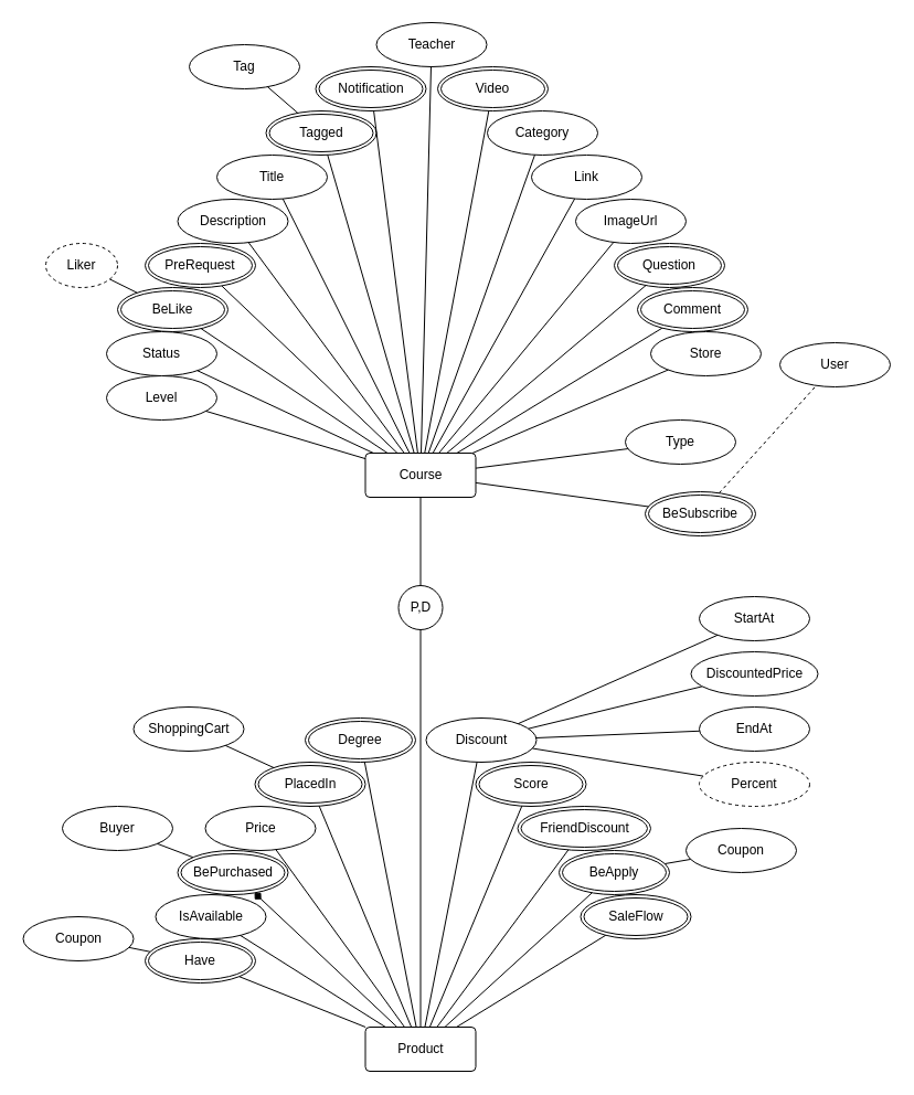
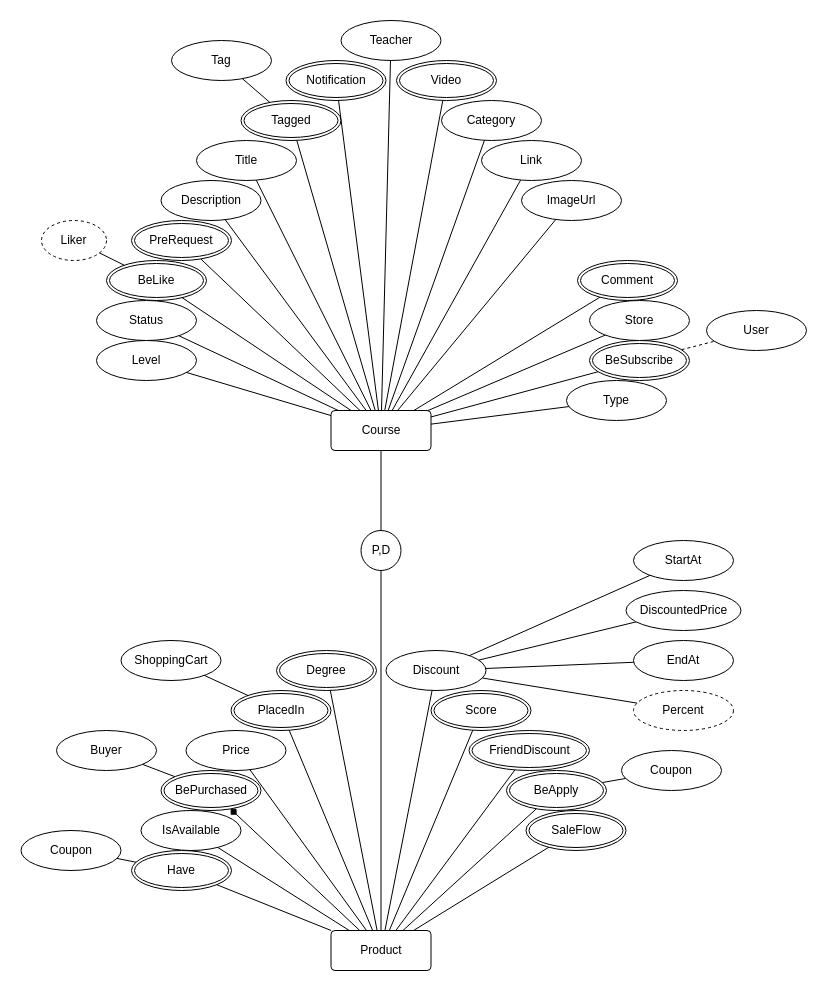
  <mxCell id="0" />
  <mxCell id="1" parent="0" />
  <mxCell id="2" value="FriendDiscount" style="ellipse;shape=doubleEllipse;margin=3;whiteSpace=wrap;html=1;align=center;" parent="1" vertex="1"><mxGeometry x="468.5" y="730" width="120.5" height="40" as="geometry" /></mxCell>
  <mxCell id="3" value="Teacher" style="ellipse;whiteSpace=wrap;html=1;align=center;" parent="1" vertex="1"><mxGeometry x="340.5" y="20" width="100" height="40" as="geometry" /></mxCell>
  <mxCell id="4" value="Description" style="ellipse;whiteSpace=wrap;html=1;align=center;" parent="1" vertex="1"><mxGeometry x="160.5" y="180" width="100" height="40" as="geometry" /></mxCell>
  <mxCell id="5" value="Price" style="ellipse;whiteSpace=wrap;html=1;align=center;" parent="1" vertex="1"><mxGeometry x="185.5" y="730" width="100" height="40" as="geometry" /></mxCell>
  <mxCell id="6" value="Title" style="ellipse;whiteSpace=wrap;html=1;align=center;" parent="1" vertex="1"><mxGeometry x="196" y="140" width="100" height="40" as="geometry" /></mxCell>
  <mxCell id="7" value="Category" style="ellipse;whiteSpace=wrap;html=1;align=center;" parent="1" vertex="1"><mxGeometry x="441" y="100" width="100" height="40" as="geometry" /></mxCell>
  <mxCell id="8" value="Link" style="ellipse;whiteSpace=wrap;html=1;align=center;" parent="1" vertex="1"><mxGeometry x="481" y="140" width="100" height="40" as="geometry" /></mxCell>
  <mxCell id="9" value="Discount" style="ellipse;whiteSpace=wrap;html=1;align=center;" parent="1" vertex="1"><mxGeometry x="385.5" y="650" width="100" height="40" as="geometry" /></mxCell>
  <mxCell id="10" value="PreRequest" style="ellipse;shape=doubleEllipse;margin=3;whiteSpace=wrap;html=1;align=center;" parent="1" vertex="1"><mxGeometry x="131" y="220" width="100" height="40" as="geometry" /></mxCell>
  <mxCell id="11" value="BePurchased" style="ellipse;shape=doubleEllipse;margin=3;whiteSpace=wrap;html=1;align=center;" parent="1" vertex="1"><mxGeometry x="160.5" y="770" width="100" height="40" as="geometry" /></mxCell>
- <mxCell id="12" value="Question" style="ellipse;shape=doubleEllipse;margin=3;whiteSpace=wrap;html=1;align=center;" parent="1" vertex="1"><mxGeometry x="556" y="220" width="100" height="40" as="geometry" /></mxCell>
  <mxCell id="13" value="Video" style="ellipse;shape=doubleEllipse;margin=3;whiteSpace=wrap;html=1;align=center;" parent="1" vertex="1"><mxGeometry x="396" y="60" width="100" height="40" as="geometry" /></mxCell>
  <mxCell id="14" value="Notification" style="ellipse;shape=doubleEllipse;margin=3;whiteSpace=wrap;html=1;align=center;" parent="1" vertex="1"><mxGeometry x="285.5" y="60" width="100" height="40" as="geometry" /></mxCell>
  <mxCell id="15" value="Tagged" style="ellipse;shape=doubleEllipse;margin=3;whiteSpace=wrap;html=1;align=center;" parent="1" vertex="1"><mxGeometry x="240.5" y="100" width="100" height="40" as="geometry" /></mxCell>
  <mxCell id="16" value="Score" style="ellipse;shape=doubleEllipse;margin=3;whiteSpace=wrap;html=1;align=center;" parent="1" vertex="1"><mxGeometry x="430.5" y="690" width="100" height="40" as="geometry" /></mxCell>
  <mxCell id="17" value="Course" style="rounded=1;arcSize=10;whiteSpace=wrap;html=1;align=center;" parent="1" vertex="1"><mxGeometry x="330.5" y="410" width="100" height="40" as="geometry" /></mxCell>
  <mxCell id="18" value="" style="endArrow=none;html=1;rounded=0;" parent="1" source="17" target="6" edge="1"><mxGeometry width="50" height="50" relative="1" as="geometry"><mxPoint x="150.5" y="80" as="sourcePoint" /><mxPoint x="200.5" y="30" as="targetPoint" /></mxGeometry></mxCell>
  <mxCell id="19" value="" style="endArrow=none;html=1;rounded=0;" parent="1" source="79" target="5" edge="1"><mxGeometry width="50" height="50" relative="1" as="geometry"><mxPoint x="435.5" y="221" as="sourcePoint" /><mxPoint x="147.5" y="114" as="targetPoint" /></mxGeometry></mxCell>
  <mxCell id="20" value="" style="endArrow=none;html=1;rounded=0;" parent="1" source="17" target="7" edge="1"><mxGeometry width="50" height="50" relative="1" as="geometry"><mxPoint x="447.5" y="90" as="sourcePoint" /><mxPoint x="250.5" y="-14" as="targetPoint" /></mxGeometry></mxCell>
  <mxCell id="21" value="" style="endArrow=none;html=1;rounded=0;" parent="1" source="17" target="8" edge="1"><mxGeometry width="50" height="50" relative="1" as="geometry"><mxPoint x="463.5" y="90" as="sourcePoint" /><mxPoint x="350.5" y="-12" as="targetPoint" /></mxGeometry></mxCell>
  <mxCell id="22" value="" style="endArrow=none;html=1;rounded=0;" parent="1" source="17" target="4" edge="1"><mxGeometry width="50" height="50" relative="1" as="geometry"><mxPoint x="479.5" y="90" as="sourcePoint" /><mxPoint x="446.5" y="-10" as="targetPoint" /></mxGeometry></mxCell>
  <mxCell id="23" value="" style="endArrow=none;html=1;rounded=0;" parent="1" source="17" target="3" edge="1"><mxGeometry width="50" height="50" relative="1" as="geometry"><mxPoint x="494.5" y="90" as="sourcePoint" /><mxPoint x="541.5" y="-10" as="targetPoint" /></mxGeometry></mxCell>
  <mxCell id="24" value="" style="endArrow=none;html=1;rounded=0;" parent="1" source="79" target="9" edge="1"><mxGeometry width="50" height="50" relative="1" as="geometry"><mxPoint x="510.5" y="220" as="sourcePoint" /><mxPoint x="638.5" y="118" as="targetPoint" /></mxGeometry></mxCell>
  <mxCell id="25" value="" style="endArrow=none;html=1;rounded=0;" parent="1" source="17" target="13" edge="1"><mxGeometry width="50" height="50" relative="1" as="geometry"><mxPoint x="407.5" y="-50" as="sourcePoint" /><mxPoint x="453.5" y="-180" as="targetPoint" /></mxGeometry></mxCell>
  <mxCell id="26" value="" style="endArrow=none;html=1;rounded=0;" parent="1" source="17" target="10" edge="1"><mxGeometry width="50" height="50" relative="1" as="geometry"><mxPoint x="418.5" y="-50" as="sourcePoint" /><mxPoint x="503.5" y="-141" as="targetPoint" /></mxGeometry></mxCell>
  <mxCell id="27" value="" style="endArrow=none;html=1;rounded=0;" parent="1" source="79" target="16" edge="1"><mxGeometry width="50" height="50" relative="1" as="geometry"><mxPoint x="440.5" y="50" as="sourcePoint" /><mxPoint x="529.5" y="6" as="targetPoint" /></mxGeometry></mxCell>
- <mxCell id="28" value="" style="endArrow=none;html=1;rounded=0;" parent="1" source="17" target="12" edge="1"><mxGeometry width="50" height="50" relative="1" as="geometry"><mxPoint x="420.5" y="60" as="sourcePoint" /><mxPoint x="470.5" y="10" as="targetPoint" /></mxGeometry></mxCell>
  <mxCell id="29" value="" style="endArrow=none;html=1;rounded=0;" parent="1" source="17" target="15" edge="1"><mxGeometry width="50" height="50" relative="1" as="geometry"><mxPoint x="500.5" y="140" as="sourcePoint" /><mxPoint x="550.5" y="90" as="targetPoint" /></mxGeometry></mxCell>
  <mxCell id="30" value="Tag" style="ellipse;whiteSpace=wrap;html=1;align=center;" parent="1" vertex="1"><mxGeometry x="171" y="40" width="100" height="40" as="geometry" /></mxCell>
  <mxCell id="31" value="" style="endArrow=none;html=1;rounded=0;" parent="1" source="15" target="30" edge="1"><mxGeometry width="50" height="50" relative="1" as="geometry"><mxPoint x="660.5" y="90" as="sourcePoint" /><mxPoint x="710.5" y="40" as="targetPoint" /></mxGeometry></mxCell>
  <mxCell id="32" value="" style="endArrow=diamond;html=1;rounded=0;" parent="1" source="79" target="11" edge="1"><mxGeometry width="50" height="50" relative="1" as="geometry"><mxPoint x="250.5" y="80" as="sourcePoint" /><mxPoint x="300.5" y="30" as="targetPoint" /></mxGeometry></mxCell>
  <mxCell id="33" value="Buyer" style="ellipse;whiteSpace=wrap;html=1;align=center;" parent="1" vertex="1"><mxGeometry x="56" y="730" width="100" height="40" as="geometry" /></mxCell>
  <mxCell id="34" value="" style="endArrow=none;html=1;rounded=0;" parent="1" source="11" target="33" edge="1"><mxGeometry width="50" height="50" relative="1" as="geometry"><mxPoint x="100.5" y="240" as="sourcePoint" /><mxPoint x="150.5" y="190" as="targetPoint" /></mxGeometry></mxCell>
  <mxCell id="35" value="" style="endArrow=none;html=1;rounded=0;" parent="1" source="79" target="2" edge="1"><mxGeometry width="50" height="50" relative="1" as="geometry"><mxPoint x="510.5" y="300" as="sourcePoint" /><mxPoint x="560.5" y="250" as="targetPoint" /></mxGeometry></mxCell>
  <mxCell id="36" value="" style="endArrow=none;html=1;rounded=0;" parent="1" source="17" target="14" edge="1"><mxGeometry width="50" height="50" relative="1" as="geometry"><mxPoint x="371.5" y="140" as="sourcePoint" /><mxPoint x="389.5" y="-220" as="targetPoint" /></mxGeometry></mxCell>
  <mxCell id="37" value="" style="endArrow=none;html=1;rounded=0;" parent="1" source="44" target="9" edge="1"><mxGeometry relative="1" as="geometry"><mxPoint x="463.027" y="-140.024" as="sourcePoint" /><mxPoint x="275.5" y="320" as="targetPoint" /></mxGeometry></mxCell>
  <mxCell id="38" value="StartAt" style="ellipse;whiteSpace=wrap;html=1;align=center;" parent="1" vertex="1"><mxGeometry x="633" y="540" width="100" height="40" as="geometry" /></mxCell>
  <mxCell id="39" value="" style="endArrow=none;html=1;rounded=0;" parent="1" source="38" target="9" edge="1"><mxGeometry relative="1" as="geometry"><mxPoint x="115.5" y="340" as="sourcePoint" /><mxPoint x="275.5" y="340" as="targetPoint" /></mxGeometry></mxCell>
  <mxCell id="40" value="EndAt" style="ellipse;whiteSpace=wrap;html=1;align=center;" parent="1" vertex="1"><mxGeometry x="633" y="640" width="100" height="40" as="geometry" /></mxCell>
  <mxCell id="41" value="" style="endArrow=none;html=1;rounded=0;" parent="1" source="40" target="9" edge="1"><mxGeometry relative="1" as="geometry"><mxPoint x="95.5" y="330" as="sourcePoint" /><mxPoint x="255.5" y="330" as="targetPoint" /></mxGeometry></mxCell>
  <mxCell id="42" value="" style="endArrow=none;html=1;rounded=0;" parent="1" source="43" target="9" edge="1"><mxGeometry relative="1" as="geometry"><mxPoint x="134.5" y="284" as="sourcePoint" /><mxPoint x="285.5" y="330" as="targetPoint" /></mxGeometry></mxCell>
  <mxCell id="43" value="DiscountedPrice" style="ellipse;whiteSpace=wrap;html=1;align=center;" parent="1" vertex="1"><mxGeometry x="625.5" y="590" width="115" height="40" as="geometry" /></mxCell>
  <mxCell id="44" value="Percent" style="ellipse;whiteSpace=wrap;html=1;align=center;dashed=1;" parent="1" vertex="1"><mxGeometry x="633" y="690" width="100" height="40" as="geometry" /></mxCell>
  <mxCell id="45" value="BeLike" style="ellipse;shape=doubleEllipse;margin=3;whiteSpace=wrap;html=1;align=center;" parent="1" vertex="1"><mxGeometry x="106" y="260" width="100" height="40" as="geometry" /></mxCell>
  <mxCell id="46" value="" style="endArrow=none;html=1;rounded=0;" parent="1" source="45" target="17" edge="1"><mxGeometry relative="1" as="geometry"><mxPoint x="155.5" y="220" as="sourcePoint" /><mxPoint x="315.5" y="220" as="targetPoint" /></mxGeometry></mxCell>
  <mxCell id="47" value="Liker" style="ellipse;whiteSpace=wrap;html=1;align=center;dashed=1;" parent="1" vertex="1"><mxGeometry x="41" y="220" width="65" height="40" as="geometry" /></mxCell>
  <mxCell id="48" value="" style="endArrow=none;html=1;rounded=0;" parent="1" source="45" target="47" edge="1"><mxGeometry relative="1" as="geometry"><mxPoint x="25.5" y="220" as="sourcePoint" /><mxPoint x="185.5" y="220" as="targetPoint" /></mxGeometry></mxCell>
  <mxCell id="49" value="IsAvailable" style="ellipse;whiteSpace=wrap;html=1;align=center;" parent="1" vertex="1"><mxGeometry x="140.5" y="810" width="100" height="40" as="geometry" /></mxCell>
  <mxCell id="50" value="" style="endArrow=none;html=1;rounded=0;" parent="1" source="49" target="79" edge="1"><mxGeometry relative="1" as="geometry"><mxPoint x="255.5" y="240" as="sourcePoint" /><mxPoint x="415.5" y="240" as="targetPoint" /></mxGeometry></mxCell>
  <mxCell id="51" value="Status" style="ellipse;whiteSpace=wrap;html=1;align=center;" parent="1" vertex="1"><mxGeometry x="96" y="300" width="100" height="40" as="geometry" /></mxCell>
  <mxCell id="52" value="" style="endArrow=none;html=1;rounded=0;" parent="1" source="51" target="17" edge="1"><mxGeometry relative="1" as="geometry"><mxPoint x="205.5" y="270" as="sourcePoint" /><mxPoint x="365.5" y="270" as="targetPoint" /></mxGeometry></mxCell>
  <mxCell id="53" value="Level" style="ellipse;whiteSpace=wrap;html=1;align=center;" parent="1" vertex="1"><mxGeometry x="96" y="340" width="100" height="40" as="geometry" /></mxCell>
  <mxCell id="54" value="" style="endArrow=none;html=1;rounded=0;" parent="1" source="53" target="17" edge="1"><mxGeometry relative="1" as="geometry"><mxPoint x="215.5" y="300" as="sourcePoint" /><mxPoint x="375.5" y="300" as="targetPoint" /></mxGeometry></mxCell>
  <mxCell id="55" value="ImageUrl" style="ellipse;whiteSpace=wrap;html=1;align=center;" parent="1" vertex="1"><mxGeometry x="521" y="180" width="100" height="40" as="geometry" /></mxCell>
  <mxCell id="56" value="" style="endArrow=none;html=1;rounded=0;" parent="1" source="17" target="55" edge="1"><mxGeometry relative="1" as="geometry"><mxPoint x="495.5" y="350" as="sourcePoint" /><mxPoint x="655.5" y="350" as="targetPoint" /></mxGeometry></mxCell>
  <mxCell id="57" value="" style="endArrow=none;html=1;rounded=0;" parent="1" source="17" target="58" edge="1"><mxGeometry relative="1" as="geometry"><mxPoint x="515.5" y="270" as="sourcePoint" /><mxPoint x="727.315" y="192.911" as="targetPoint" /></mxGeometry></mxCell>
  <mxCell id="58" value="Comment" style="ellipse;shape=doubleEllipse;margin=3;whiteSpace=wrap;html=1;align=center;" parent="1" vertex="1"><mxGeometry x="576.995" y="260.001" width="100" height="40" as="geometry" /></mxCell>
  <mxCell id="59" value="Store" style="ellipse;whiteSpace=wrap;html=1;align=center;" parent="1" vertex="1"><mxGeometry x="589" y="300" width="100" height="40" as="geometry" /></mxCell>
  <mxCell id="60" value="" style="endArrow=none;html=1;rounded=0;" parent="1" source="17" target="59" edge="1"><mxGeometry width="50" height="50" relative="1" as="geometry"><mxPoint x="601" y="350" as="sourcePoint" /><mxPoint x="651" y="300" as="targetPoint" /></mxGeometry></mxCell>
  <mxCell id="61" value="BeApply" style="ellipse;shape=doubleEllipse;margin=3;whiteSpace=wrap;html=1;align=center;" parent="1" vertex="1"><mxGeometry x="505.995" y="770.001" width="100" height="40" as="geometry" /></mxCell>
  <mxCell id="62" value="" style="endArrow=none;html=1;rounded=0;" parent="1" source="79" target="61" edge="1"><mxGeometry width="50" height="50" relative="1" as="geometry"><mxPoint x="581" y="490" as="sourcePoint" /><mxPoint x="631" y="440" as="targetPoint" /></mxGeometry></mxCell>
  <mxCell id="63" value="Coupon" style="ellipse;whiteSpace=wrap;html=1;align=center;" parent="1" vertex="1"><mxGeometry x="621" y="750" width="100" height="40" as="geometry" /></mxCell>
  <mxCell id="64" value="" style="endArrow=none;html=1;rounded=0;" parent="1" source="61" target="63" edge="1"><mxGeometry width="50" height="50" relative="1" as="geometry"><mxPoint x="901" y="450" as="sourcePoint" /><mxPoint x="951" y="400" as="targetPoint" /></mxGeometry></mxCell>
- <mxCell id="65" value="BeSubscribe" style="ellipse;shape=doubleEllipse;margin=3;whiteSpace=wrap;html=1;align=center;" parent="1" vertex="1"><mxGeometry x="584" y="445" width="100" height="40" as="geometry" /></mxCell>
+ <mxCell id="65" value="BeSubscribe" style="ellipse;shape=doubleEllipse;margin=3;whiteSpace=wrap;html=1;align=center;" parent="1" vertex="1"><mxGeometry x="589" y="340" width="100" height="40" as="geometry" /></mxCell>
  <mxCell id="66" value="User" style="ellipse;whiteSpace=wrap;html=1;align=center;" parent="1" vertex="1"><mxGeometry x="706" y="310" width="100" height="40" as="geometry" /></mxCell>
  <mxCell id="67" value="" style="endArrow=none;html=1;rounded=0;dashed=1;" parent="1" source="65" target="66" edge="1"><mxGeometry relative="1" as="geometry"><mxPoint x="901" y="370" as="sourcePoint" /><mxPoint x="1061" y="370" as="targetPoint" /></mxGeometry></mxCell>
  <mxCell id="68" value="" style="endArrow=none;html=1;rounded=0;" parent="1" source="17" target="65" edge="1"><mxGeometry width="50" height="50" relative="1" as="geometry"><mxPoint x="731" y="430" as="sourcePoint" /><mxPoint x="781" y="380" as="targetPoint" /></mxGeometry></mxCell>
  <mxCell id="69" value="PlacedIn" style="ellipse;shape=doubleEllipse;margin=3;whiteSpace=wrap;html=1;align=center;" parent="1" vertex="1"><mxGeometry x="230.5" y="690" width="100" height="40" as="geometry" /></mxCell>
  <mxCell id="70" value="" style="endArrow=none;html=1;rounded=0;" parent="1" source="69" target="79" edge="1"><mxGeometry relative="1" as="geometry"><mxPoint x="31" y="490" as="sourcePoint" /><mxPoint x="191" y="490" as="targetPoint" /></mxGeometry></mxCell>
  <mxCell id="71" value="ShoppingCart" style="ellipse;whiteSpace=wrap;html=1;align=center;" parent="1" vertex="1"><mxGeometry x="120.5" y="640" width="100" height="40" as="geometry" /></mxCell>
  <mxCell id="72" value="" style="endArrow=none;html=1;rounded=0;" parent="1" source="71" target="69" edge="1"><mxGeometry relative="1" as="geometry"><mxPoint x="-159" y="510" as="sourcePoint" /><mxPoint x="1" y="510" as="targetPoint" /></mxGeometry></mxCell>
  <mxCell id="73" value="Degree" style="ellipse;shape=doubleEllipse;margin=3;whiteSpace=wrap;html=1;align=center;" parent="1" vertex="1"><mxGeometry x="276" y="650" width="100" height="40" as="geometry" /></mxCell>
  <mxCell id="74" value="" style="endArrow=none;html=1;rounded=0;" parent="1" source="73" target="79" edge="1"><mxGeometry relative="1" as="geometry"><mxPoint x="1" y="560" as="sourcePoint" /><mxPoint x="161" y="560" as="targetPoint" /></mxGeometry></mxCell>
  <mxCell id="75" value="SaleFlow" style="ellipse;shape=doubleEllipse;margin=3;whiteSpace=wrap;html=1;align=center;" parent="1" vertex="1"><mxGeometry x="525.5" y="810" width="100" height="40" as="geometry" /></mxCell>
  <mxCell id="76" value="" style="endArrow=none;html=1;rounded=0;" parent="1" source="79" target="75" edge="1"><mxGeometry relative="1" as="geometry"><mxPoint x="481" y="550" as="sourcePoint" /><mxPoint x="641" y="550" as="targetPoint" /></mxGeometry></mxCell>
  <mxCell id="77" value="" style="endArrow=none;html=1;rounded=0;" edge="1" parent="1" source="17" target="78"><mxGeometry relative="1" as="geometry"><mxPoint x="380.5" y="580" as="sourcePoint" /><mxPoint x="211" y="780" as="targetPoint" /></mxGeometry></mxCell>
  <mxCell id="78" value="P,D" style="ellipse;whiteSpace=wrap;html=1;" vertex="1" parent="1"><mxGeometry x="360.5" y="530" width="40" height="40" as="geometry" /></mxCell>
  <mxCell id="79" value="Product" style="rounded=1;arcSize=10;whiteSpace=wrap;html=1;align=center;" vertex="1" parent="1"><mxGeometry x="330.5" y="930" width="100" height="40" as="geometry" /></mxCell>
  <mxCell id="80" value="" style="endArrow=none;html=1;rounded=0;" edge="1" parent="1" source="79" target="78"><mxGeometry relative="1" as="geometry"><mxPoint x="-19" y="810" as="sourcePoint" /><mxPoint x="141" y="810" as="targetPoint" /></mxGeometry></mxCell>
  <mxCell id="81" value="Type" style="ellipse;whiteSpace=wrap;html=1;align=center;" vertex="1" parent="1"><mxGeometry x="566" y="380" width="100" height="40" as="geometry" /></mxCell>
  <mxCell id="82" value="" style="endArrow=none;html=1;rounded=0;" edge="1" parent="1" source="17" target="81"><mxGeometry width="50" height="50" relative="1" as="geometry"><mxPoint x="441" y="426" as="sourcePoint" /><mxPoint x="608" y="381" as="targetPoint" /></mxGeometry></mxCell>
  <mxCell id="83" value="Have" style="ellipse;shape=doubleEllipse;margin=3;whiteSpace=wrap;html=1;align=center;" vertex="1" parent="1"><mxGeometry x="131" y="850" width="100" height="40" as="geometry" /></mxCell>
  <mxCell id="84" value="Coupon" style="ellipse;whiteSpace=wrap;html=1;align=center;" vertex="1" parent="1"><mxGeometry x="20.5" y="830" width="100" height="40" as="geometry" /></mxCell>
  <mxCell id="85" value="" style="endArrow=none;html=1;rounded=0;" edge="1" parent="1" source="84" target="83"><mxGeometry relative="1" as="geometry"><mxPoint x="106" y="940" as="sourcePoint" /><mxPoint x="266" y="940" as="targetPoint" /></mxGeometry></mxCell>
  <mxCell id="86" value="" style="endArrow=none;html=1;rounded=0;" edge="1" parent="1" source="83" target="79"><mxGeometry relative="1" as="geometry"><mxPoint x="126" y="868" as="sourcePoint" /><mxPoint x="145" y="872" as="targetPoint" /></mxGeometry></mxCell>
